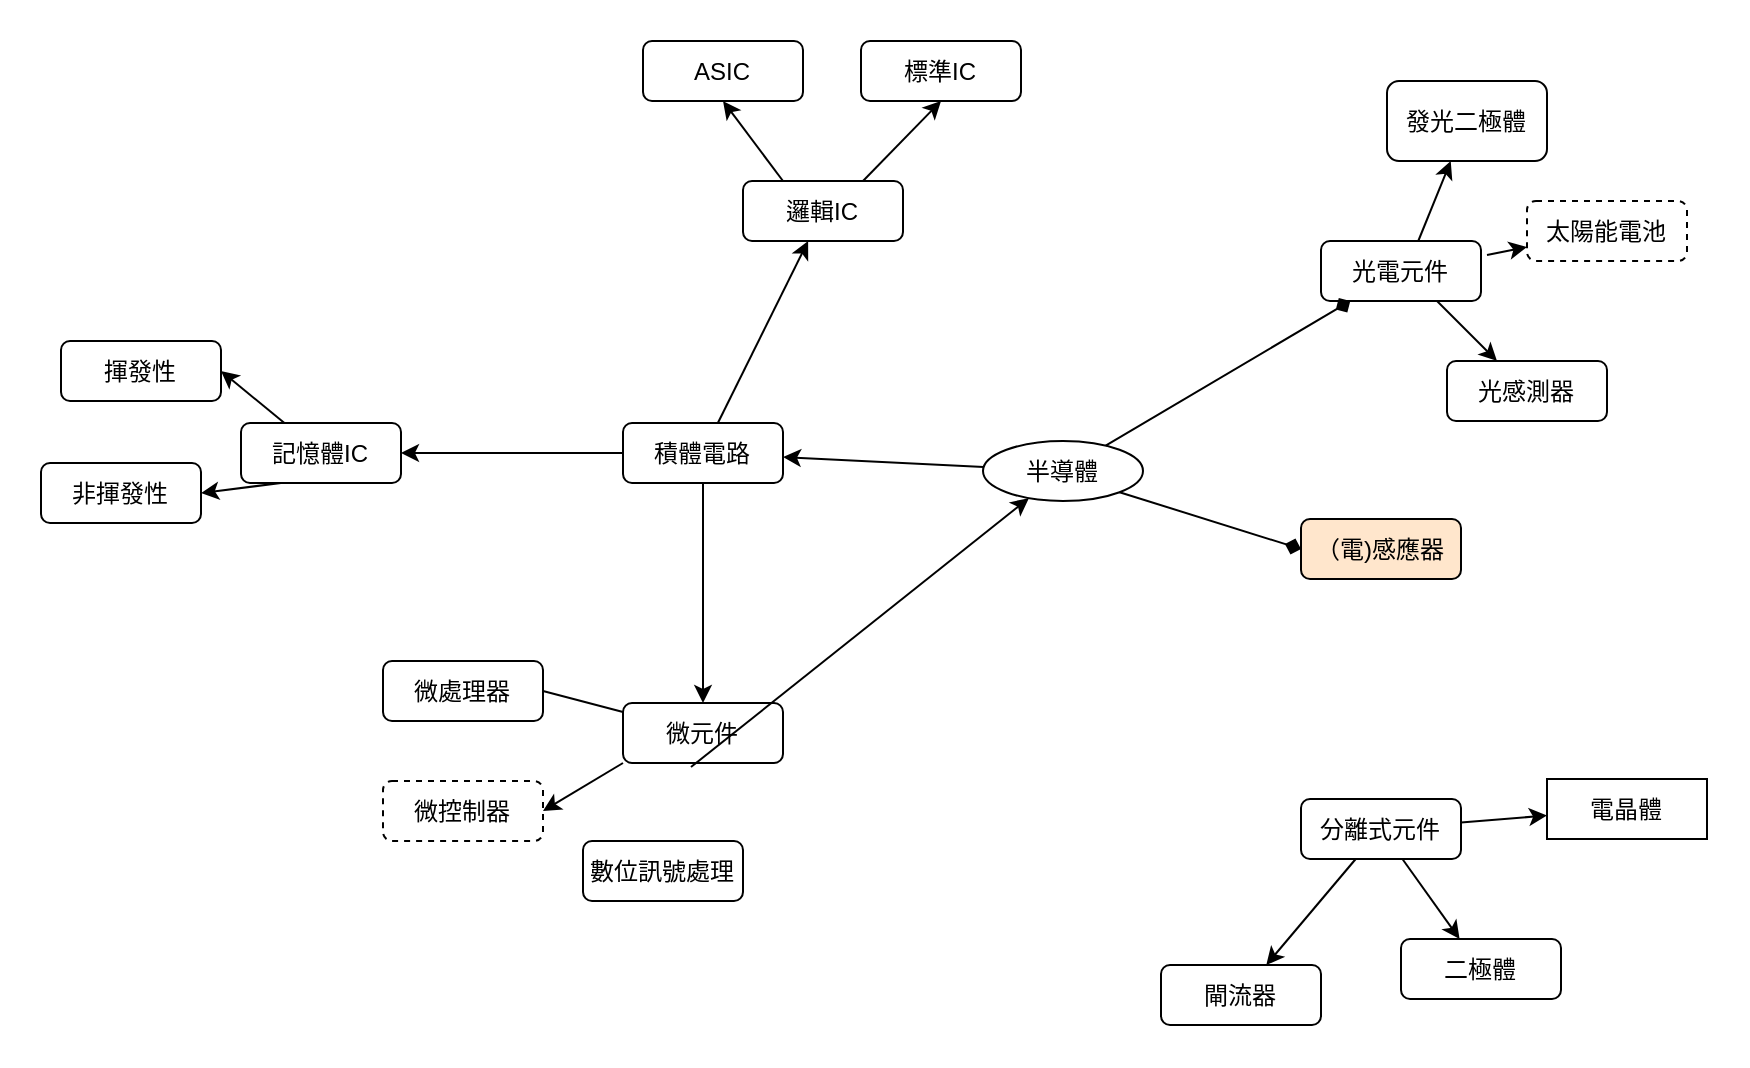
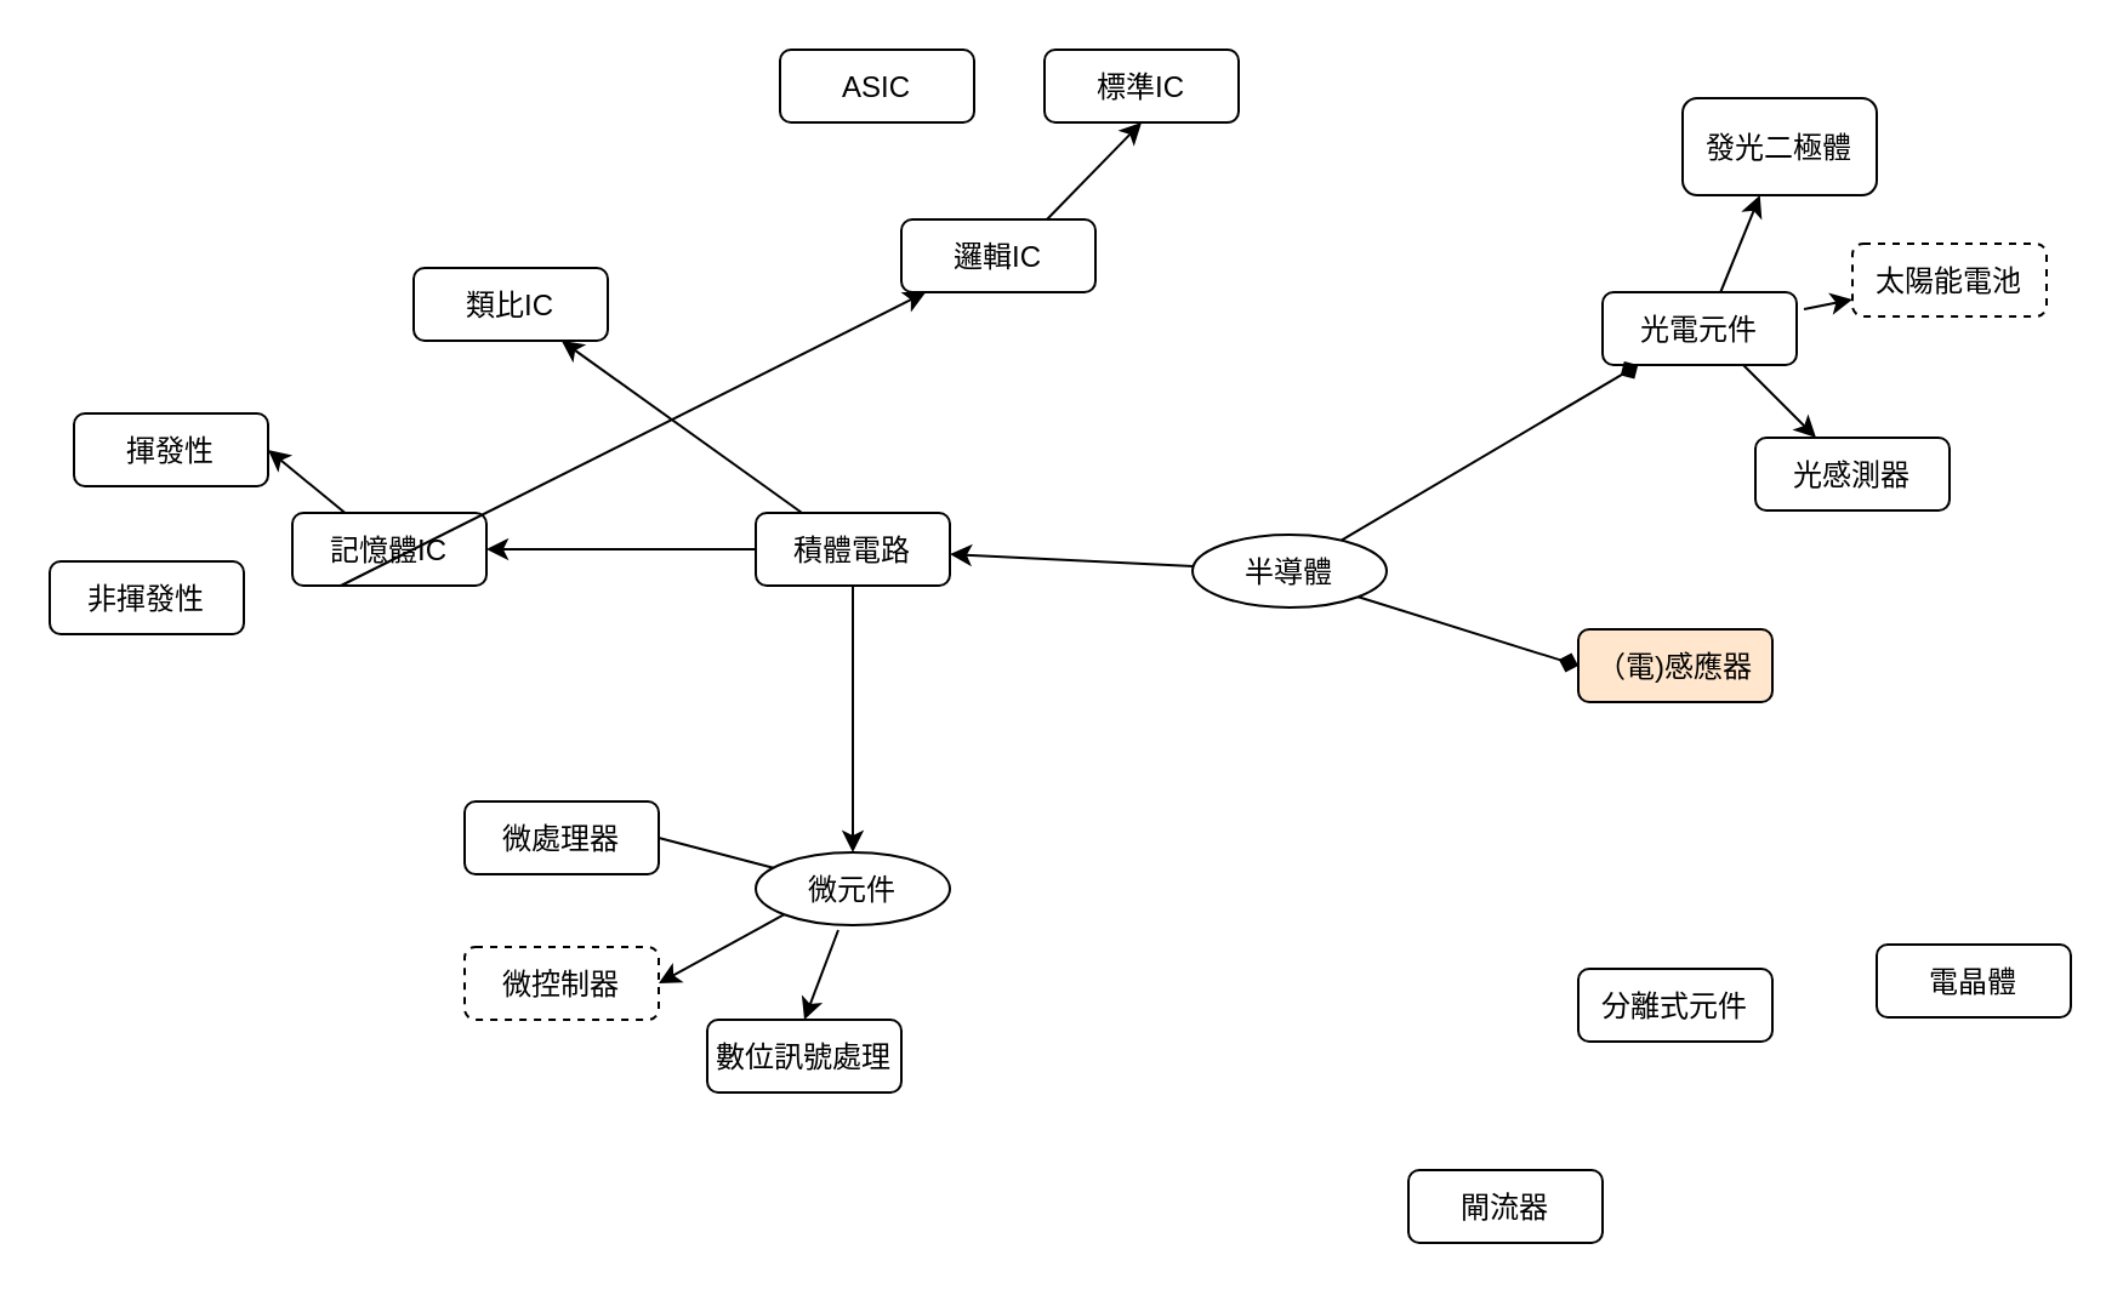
  <mxCell id="0" />
  <mxCell id="1" parent="0" />
  <mxCell id="2" value="半導體" style="ellipse" parent="1" vertex="1"><mxGeometry x="491" y="220" width="80" height="30" as="geometry" /></mxCell>
  <mxCell id="3" value="積體電路" style="rounded=1;" parent="1" vertex="1"><mxGeometry x="311" y="211" width="80" height="30" as="geometry" /></mxCell>
  <mxCell id="4" value="" style="curved=1;edgeStyle=orthogonalEdgeStyle;noEdgeStyle=1;" parent="1" source="2" target="3" edge="1"><mxGeometry relative="1" as="geometry"><Array as="points" /></mxGeometry></mxCell>
  <mxCell id="5" value="分離式元件" style="rounded=1;" parent="1" vertex="1"><mxGeometry x="650" y="399" width="80" height="30" as="geometry" /></mxCell>
  <mxCell id="6" value="光電元件" style="rounded=1;" parent="1" vertex="1"><mxGeometry x="660" y="120" width="80" height="30" as="geometry" /></mxCell>
  <mxCell id="7" value="" style="curved=1;edgeStyle=orthogonalEdgeStyle;noEdgeStyle=1;endArrow=diamond;" parent="1" source="2" target="6" edge="1"><mxGeometry relative="1" as="geometry"><Array as="points" /></mxGeometry></mxCell>
  <mxCell id="8" value="邏輯IC" style="rounded=1;" parent="1" vertex="1"><mxGeometry x="371" y="90" width="80" height="30" as="geometry" /></mxCell>
- <mxCell id="9" value="" style="curved=1;edgeStyle=orthogonalEdgeStyle;noEdgeStyle=1;" parent="1" source="3" target="8" edge="1"><mxGeometry relative="1" as="geometry"><Array as="points" /></mxGeometry></mxCell>
- <mxCell id="12" value="微元件" style="rounded=1;" parent="1" vertex="1"><mxGeometry x="311" y="351" width="80" height="30" as="geometry" /></mxCell>
+ <mxCell id="10" value="類比IC" style="rounded=1;" parent="1" vertex="1"><mxGeometry x="170" y="110" width="80" height="30" as="geometry" /></mxCell>
+ <mxCell id="11" value="" style="curved=1;edgeStyle=orthogonalEdgeStyle;noEdgeStyle=1;" parent="1" source="3" target="10" edge="1"><mxGeometry relative="1" as="geometry"><Array as="points" /></mxGeometry></mxCell>
+ <mxCell id="12" value="微元件" style="ellipse;" parent="1" vertex="1"><mxGeometry x="311" y="351" width="80" height="30" as="geometry" /></mxCell>
  <mxCell id="13" value="" style="curved=1;edgeStyle=orthogonalEdgeStyle;noEdgeStyle=1;" parent="1" source="3" target="12" edge="1"><mxGeometry relative="1" as="geometry"><Array as="points" /></mxGeometry></mxCell>
  <mxCell id="14" value="" style="rounded=0;orthogonalLoop=1;jettySize=auto;html=1;entryX=1;entryY=0.5;entryDx=0;entryDy=0;" edge="1" parent="1" source="15" target="29"><mxGeometry relative="1" as="geometry"><mxPoint x="160" y="146" as="targetPoint" /></mxGeometry></mxCell>
  <mxCell id="15" value="記憶體IC" style="rounded=1;" parent="1" vertex="1"><mxGeometry x="120" y="211" width="80" height="30" as="geometry" /></mxCell>
  <mxCell id="16" value="" style="curved=1;edgeStyle=orthogonalEdgeStyle;noEdgeStyle=1;" parent="1" source="3" target="15" edge="1"><mxGeometry relative="1" as="geometry"><Array as="points" /></mxGeometry></mxCell>
- <mxCell id="17" value="二極體" style="rounded=1;" parent="1" vertex="1"><mxGeometry x="700" y="469" width="80" height="30" as="geometry" /></mxCell>
- <mxCell id="18" value="" style="curved=1;edgeStyle=orthogonalEdgeStyle;noEdgeStyle=1;" parent="1" source="5" target="17" edge="1"><mxGeometry relative="1" as="geometry"><Array as="points" /></mxGeometry></mxCell>
- <mxCell id="19" value="電晶體" style="rounded=0;" parent="1" vertex="1"><mxGeometry x="773" y="389" width="80" height="30" as="geometry" /></mxCell>
- <mxCell id="20" value="" style="curved=1;edgeStyle=orthogonalEdgeStyle;noEdgeStyle=1;" parent="1" source="5" target="19" edge="1"><mxGeometry relative="1" as="geometry"><Array as="points" /></mxGeometry></mxCell>
+ <mxCell id="19" value="電晶體" style="rounded=1;" parent="1" vertex="1"><mxGeometry x="773" y="389" width="80" height="30" as="geometry" /></mxCell>
  <mxCell id="21" value="閘流器" style="rounded=1;" parent="1" vertex="1"><mxGeometry x="580" y="482" width="80" height="30" as="geometry" /></mxCell>
- <mxCell id="22" value="" style="curved=1;edgeStyle=orthogonalEdgeStyle;noEdgeStyle=1;" parent="1" source="5" target="21" edge="1"><mxGeometry relative="1" as="geometry"><Array as="points" /></mxGeometry></mxCell>
  <mxCell id="23" value="太陽能電池" style="rounded=1;dashed=1;" parent="1" vertex="1"><mxGeometry x="763" y="100" width="80" height="30" as="geometry" /></mxCell>
  <mxCell id="24" value="光感測器" style="rounded=1;" parent="1" vertex="1"><mxGeometry x="723" y="180" width="80" height="30" as="geometry" /></mxCell>
  <mxCell id="25" value="發光二極體" style="rounded=1;" parent="1" vertex="1"><mxGeometry x="693" y="40" width="80" height="40" as="geometry" /></mxCell>
  <mxCell id="26" value="" style="endArrow=classic;html=1;rounded=0;strokeWidth=1;exitDx=0;exitDy=0;entryDx=0;entryDy=0;edgeStyle=orthogonalEdgeStyle;noEdgeStyle=1;" parent="1" target="23" edge="1"><mxGeometry width="50" height="50" relative="1" as="geometry"><mxPoint x="743" y="127" as="sourcePoint" /><mxPoint x="2122" y="49" as="targetPoint" /><Array as="points" /></mxGeometry></mxCell>
  <mxCell id="27" value="" style="endArrow=classic;html=1;rounded=0;strokeWidth=1;exitDx=0;exitDy=0;entryDx=0;entryDy=0;edgeStyle=orthogonalEdgeStyle;noEdgeStyle=1;" parent="1" target="24" edge="1"><mxGeometry width="50" height="50" relative="1" as="geometry"><mxPoint x="718" y="150" as="sourcePoint" /><mxPoint x="2341.995" y="-46" as="targetPoint" /><Array as="points" /></mxGeometry></mxCell>
  <mxCell id="28" value="" style="endArrow=classic;html=1;rounded=0;strokeWidth=1;exitDx=0;exitDy=0;entryDx=0;entryDy=0;edgeStyle=orthogonalEdgeStyle;noEdgeStyle=1;" parent="1" target="25" edge="1"><mxGeometry width="50" height="50" relative="1" as="geometry"><mxPoint x="708.625" y="120" as="sourcePoint" /><mxPoint x="2341.995" y="31.25" as="targetPoint" /><Array as="points" /></mxGeometry></mxCell>
  <mxCell id="29" value="揮發性" style="rounded=1;" vertex="1" parent="1"><mxGeometry x="30" y="170" width="80" height="30" as="geometry" /></mxCell>
  <mxCell id="30" value="非揮發性" style="rounded=1;" vertex="1" parent="1"><mxGeometry x="20" y="231" width="80" height="30" as="geometry" /></mxCell>
- <mxCell id="31" value="" style="rounded=0;orthogonalLoop=1;jettySize=auto;html=1;entryX=1;entryY=0.5;entryDx=0;entryDy=0;exitX=0.25;exitY=1;exitDx=0;exitDy=0;" edge="1" parent="1" source="15" target="30"><mxGeometry relative="1" as="geometry"><mxPoint x="151.707" y="221" as="sourcePoint" /><mxPoint x="120" y="195" as="targetPoint" /></mxGeometry></mxCell>
+ <mxCell id="31" value="" style="rounded=0;orthogonalLoop=1;jettySize=auto;html=1;exitX=0.25;exitY=1;exitDx=0;exitDy=0;" edge="1" parent="1" source="15" target="8"><mxGeometry relative="1" as="geometry"><mxPoint x="151.707" y="221" as="sourcePoint" /><mxPoint x="120" y="195" as="targetPoint" /></mxGeometry></mxCell>
  <mxCell id="32" value="ASIC" style="rounded=1;" vertex="1" parent="1"><mxGeometry x="321" y="20" width="80" height="30" as="geometry" /></mxCell>
  <mxCell id="33" value="標準IC" style="rounded=1;" vertex="1" parent="1"><mxGeometry x="430" y="20" width="80" height="30" as="geometry" /></mxCell>
- <mxCell id="34" value="" style="rounded=0;orthogonalLoop=1;jettySize=auto;html=1;entryX=0.5;entryY=1;entryDx=0;entryDy=0;exitX=0.25;exitY=0;exitDx=0;exitDy=0;" edge="1" parent="1" source="8" target="32"><mxGeometry relative="1" as="geometry"><mxPoint x="171.707" y="171" as="sourcePoint" /><mxPoint x="140" y="145" as="targetPoint" /></mxGeometry></mxCell>
  <mxCell id="35" value="" style="rounded=0;orthogonalLoop=1;jettySize=auto;html=1;entryX=0.5;entryY=1;entryDx=0;entryDy=0;exitX=0.75;exitY=0;exitDx=0;exitDy=0;" edge="1" parent="1" source="8" target="33"><mxGeometry relative="1" as="geometry"><mxPoint x="401" y="100" as="sourcePoint" /><mxPoint x="371" y="60" as="targetPoint" /></mxGeometry></mxCell>
  <mxCell id="36" value="微處理器" style="rounded=1;" vertex="1" parent="1"><mxGeometry x="191" y="330" width="80" height="30" as="geometry" /></mxCell>
  <mxCell id="37" value="微控制器" style="rounded=1;dashed=1;" vertex="1" parent="1"><mxGeometry x="191" y="390" width="80" height="30" as="geometry" /></mxCell>
  <mxCell id="38" value="數位訊號處理" style="rounded=1;" vertex="1" parent="1"><mxGeometry x="291" y="420" width="80" height="30" as="geometry" /></mxCell>
  <mxCell id="39" value="" style="rounded=0;orthogonalLoop=1;jettySize=auto;html=1;entryX=1;entryY=0.5;entryDx=0;entryDy=0;endArrow=none;" edge="1" parent="1" source="12" target="36"><mxGeometry relative="1" as="geometry"><mxPoint x="311" y="271" as="sourcePoint" /><mxPoint x="271" y="276" as="targetPoint" /></mxGeometry></mxCell>
  <mxCell id="40" value="" style="rounded=0;orthogonalLoop=1;jettySize=auto;html=1;entryX=1;entryY=0.5;entryDx=0;entryDy=0;exitX=0;exitY=1;exitDx=0;exitDy=0;" edge="1" parent="1" source="12" target="37"><mxGeometry relative="1" as="geometry"><mxPoint x="321" y="365.5" as="sourcePoint" /><mxPoint x="281" y="355" as="targetPoint" /></mxGeometry></mxCell>
- <mxCell id="41" value="" style="rounded=0;orthogonalLoop=1;jettySize=auto;html=1;exitX=0.425;exitY=1.067;exitDx=0;exitDy=0;exitPerimeter=0;" edge="1" parent="1" source="12" target="2"><mxGeometry relative="1" as="geometry"><mxPoint x="321" y="391" as="sourcePoint" /><mxPoint x="281" y="415" as="targetPoint" /></mxGeometry></mxCell>
+ <mxCell id="41" value="" style="rounded=0;orthogonalLoop=1;jettySize=auto;html=1;entryX=0.5;entryY=0;entryDx=0;entryDy=0;exitX=0.425;exitY=1.067;exitDx=0;exitDy=0;exitPerimeter=0;" edge="1" parent="1" source="12" target="38"><mxGeometry relative="1" as="geometry"><mxPoint x="321" y="391" as="sourcePoint" /><mxPoint x="281" y="415" as="targetPoint" /></mxGeometry></mxCell>
  <mxCell id="42" value="（電)感應器" style="rounded=1;fillColor=#ffe6cc;" vertex="1" parent="1"><mxGeometry x="650" y="259" width="80" height="30" as="geometry" /></mxCell>
  <mxCell id="43" value="" style="curved=1;edgeStyle=orthogonalEdgeStyle;noEdgeStyle=1;exitX=1;exitY=1;exitDx=0;exitDy=0;entryX=0;entryY=0.5;entryDx=0;entryDy=0;endArrow=diamond;" edge="1" parent="1" source="2" target="42"><mxGeometry relative="1" as="geometry"><Array as="points" /><mxPoint x="562.343" y="232.314" as="sourcePoint" /><mxPoint x="684.65" y="160" as="targetPoint" /></mxGeometry></mxCell>
